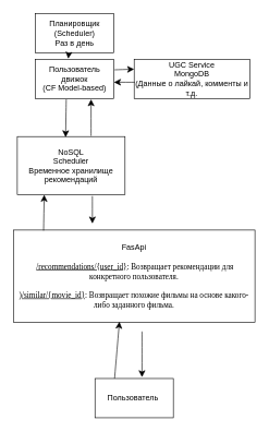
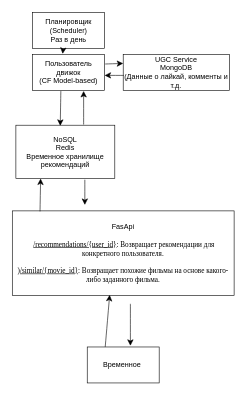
  <mxCell id="0" />
  <mxCell id="1" parent="0" />
  <mxCell id="2" value="Пользователь движок&lt;div&gt;(CF Model-based)&lt;/div&gt;" style="whiteSpace=wrap;html=1;" parent="1" vertex="1"><mxGeometry x="54" y="90" width="120" height="60" as="geometry" /></mxCell>
  <mxCell id="3" value="Планировщик (Scheduler)&lt;div&gt;Раз в день&lt;/div&gt;" style="whiteSpace=wrap;html=1;" parent="1" vertex="1"><mxGeometry x="54" y="20" width="120" height="60" as="geometry" /></mxCell>
  <mxCell id="4" value="UGC Service&lt;div&gt;MongoDB&lt;br&gt;&lt;div&gt;(Данные о лайкай, комменты и т.д.&lt;/div&gt;&lt;/div&gt;" style="whiteSpace=wrap;html=1;" parent="1" vertex="1"><mxGeometry x="205" y="90" width="177" height="60" as="geometry" /></mxCell>
- <mxCell id="5" value="NoSQL&lt;div&gt;Scheduler&lt;/div&gt;&lt;div&gt;Временное хранилище рекомендаций&lt;/div&gt;" style="whiteSpace=wrap;html=1;" parent="1" vertex="1"><mxGeometry x="26" y="208.07" width="165" height="89" as="geometry" /></mxCell>
+ <mxCell id="5" value="NoSQL&lt;div&gt;Redis&lt;/div&gt;&lt;div&gt;Временное хранилище рекомендаций&lt;/div&gt;" style="whiteSpace=wrap;html=1;" parent="1" vertex="1"><mxGeometry x="26" y="208.07" width="165" height="89" as="geometry" /></mxCell>
  <mxCell id="6" value="FasApi&lt;div&gt;&lt;br&gt;&lt;div&gt;&lt;div&gt;&lt;p style=&quot;margin: 0px; font-style: normal; font-variant-caps: normal; font-stretch: normal; line-height: normal; font-family: &amp;quot;.SF UI&amp;quot;; font-size-adjust: none; font-kerning: auto; font-variant-alternates: normal; font-variant-ligatures: normal; font-variant-numeric: normal; font-variant-east-asian: normal; font-variant-position: normal; font-feature-settings: normal; font-optical-sizing: auto; font-variation-settings: normal;&quot;&gt;&lt;span style=&quot;font-family: &amp;quot;.SFUI-Regular&amp;quot;;&quot;&gt;&amp;nbsp;&lt;/span&gt;&lt;span style=&quot;font-family: &amp;quot;.SFUI-Regular&amp;quot;; text-decoration: underline;&quot;&gt;/recommendations/{user_id}&lt;/span&gt;&lt;span style=&quot;font-family: &amp;quot;.SFUI-Regular&amp;quot;;&quot;&gt;: Возвращает рекомендации для конкретного пользователя.&lt;/span&gt;&lt;/p&gt;&lt;br&gt;&lt;p style=&quot;margin: 0px; font-style: normal; font-variant-caps: normal; font-stretch: normal; line-height: normal; font-family: &amp;quot;.SF UI&amp;quot;; font-size-adjust: none; font-kerning: auto; font-variant-alternates: normal; font-variant-ligatures: normal; font-variant-numeric: normal; font-variant-east-asian: normal; font-variant-position: normal; font-feature-settings: normal; font-optical-sizing: auto; font-variation-settings: normal;&quot;&gt;&lt;span style=&quot;font-family: &amp;quot;.SFUI-Regular&amp;quot;;&quot;&gt;)&lt;/span&gt;&lt;span style=&quot;font-family: &amp;quot;.SFUI-Regular&amp;quot;; text-decoration: underline;&quot;&gt;/similar/{movie_id}&lt;/span&gt;&lt;span style=&quot;font-family: &amp;quot;.SFUI-Regular&amp;quot;;&quot;&gt;: Возвращает похожие фильмы на основе какого-либо заданного фильма.&lt;/span&gt;&lt;/p&gt;&lt;/div&gt;&lt;/div&gt;&lt;/div&gt;" style="whiteSpace=wrap;html=1;" parent="1" vertex="1"><mxGeometry x="20" y="351" width="370" height="141" as="geometry" /></mxCell>
- <mxCell id="7" value="Пользователь&amp;nbsp;" style="whiteSpace=wrap;html=1;" vertex="1" parent="1"><mxGeometry x="145" y="578" width="120" height="60" as="geometry" /></mxCell>
+ <mxCell id="7" value="Временное&amp;nbsp;" style="whiteSpace=wrap;html=1;" vertex="1" parent="1"><mxGeometry x="145" y="578" width="120" height="60" as="geometry" /></mxCell>
  <mxCell id="8" value="" style="edgeStyle=none;orthogonalLoop=1;jettySize=auto;html=1;rounded=0;fontSize=12;startSize=8;endSize=8;curved=1;exitX=0.25;exitY=0;exitDx=0;exitDy=0;entryX=0.439;entryY=0.994;entryDx=0;entryDy=0;entryPerimeter=0;" edge="1" parent="1" source="7" target="6"><mxGeometry width="120" relative="1" as="geometry"><mxPoint x="218" y="325" as="sourcePoint" /><mxPoint x="338" y="325" as="targetPoint" /><Array as="points" /></mxGeometry></mxCell>
  <mxCell id="9" value="" style="edgeStyle=none;orthogonalLoop=1;jettySize=auto;html=1;rounded=0;fontSize=12;startSize=8;endSize=8;curved=1;entryX=0.25;entryY=1;entryDx=0;entryDy=0;exitX=0.125;exitY=0.006;exitDx=0;exitDy=0;exitPerimeter=0;" edge="1" parent="1" source="6" target="5"><mxGeometry width="120" relative="1" as="geometry"><mxPoint x="67" y="342" as="sourcePoint" /><mxPoint x="317" y="464.07" as="targetPoint" /><Array as="points" /></mxGeometry></mxCell>
  <mxCell id="10" value="" style="edgeStyle=none;orthogonalLoop=1;jettySize=auto;html=1;rounded=0;fontSize=12;startSize=8;endSize=8;curved=1;exitX=0.601;exitY=1;exitDx=0;exitDy=0;exitPerimeter=0;" edge="1" parent="1"><mxGeometry width="120" relative="1" as="geometry"><mxPoint x="216.996" y="506" as="sourcePoint" /><mxPoint x="217" y="576" as="targetPoint" /><Array as="points" /></mxGeometry></mxCell>
  <mxCell id="11" value="" style="edgeStyle=none;orthogonalLoop=1;jettySize=auto;html=1;rounded=0;fontSize=12;startSize=8;endSize=8;curved=1;" edge="1" parent="1"><mxGeometry width="120" relative="1" as="geometry"><mxPoint x="141" y="299" as="sourcePoint" /><mxPoint x="141" y="341" as="targetPoint" /><Array as="points" /></mxGeometry></mxCell>
  <mxCell id="12" value="" style="edgeStyle=none;orthogonalLoop=1;jettySize=auto;html=1;rounded=0;fontSize=12;startSize=8;endSize=8;curved=1;" edge="1" parent="1"><mxGeometry width="120" relative="1" as="geometry"><mxPoint x="139" y="207" as="sourcePoint" /><mxPoint x="139" y="151" as="targetPoint" /><Array as="points" /></mxGeometry></mxCell>
  <mxCell id="13" value="" style="edgeStyle=none;orthogonalLoop=1;jettySize=auto;html=1;rounded=0;fontSize=12;startSize=8;endSize=8;curved=1;" edge="1" parent="1"><mxGeometry width="120" relative="1" as="geometry"><mxPoint x="101" y="151" as="sourcePoint" /><mxPoint x="100" y="209.07" as="targetPoint" /><Array as="points" /></mxGeometry></mxCell>
  <mxCell id="14" value="" style="edgeStyle=none;orthogonalLoop=1;jettySize=auto;html=1;rounded=0;fontSize=12;startSize=8;endSize=8;curved=1;exitX=0.425;exitY=1;exitDx=0;exitDy=0;exitPerimeter=0;" edge="1" parent="1" source="3"><mxGeometry width="120" relative="1" as="geometry"><mxPoint x="110" y="62" as="sourcePoint" /><mxPoint x="104" y="89" as="targetPoint" /><Array as="points" /></mxGeometry></mxCell>
  <mxCell id="15" value="" style="edgeStyle=none;orthogonalLoop=1;jettySize=auto;html=1;rounded=0;fontSize=12;startSize=8;endSize=8;curved=1;entryX=0;entryY=0.25;entryDx=0;entryDy=0;" edge="1" parent="1" target="4"><mxGeometry width="120" relative="1" as="geometry"><mxPoint x="175" y="106" as="sourcePoint" /><mxPoint x="340" y="166" as="targetPoint" /><Array as="points" /></mxGeometry></mxCell>
  <mxCell id="16" value="" style="edgeStyle=none;orthogonalLoop=1;jettySize=auto;html=1;rounded=0;fontSize=12;startSize=8;endSize=8;curved=1;entryX=1;entryY=0.583;entryDx=0;entryDy=0;entryPerimeter=0;" edge="1" parent="1" target="2"><mxGeometry width="120" relative="1" as="geometry"><mxPoint x="206" y="125" as="sourcePoint" /><mxPoint x="196" y="150" as="targetPoint" /><Array as="points" /></mxGeometry></mxCell>
